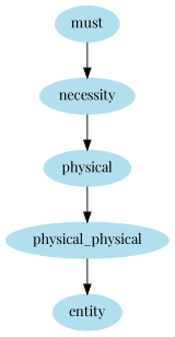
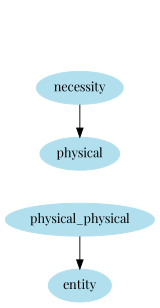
  digraph {
    fontname="Playfair Display"
    node [color=lightblue2 fontname="Playfair Display" style=filled]
    edge [fontname="Playfair Display"]
-   must
    necessity
    n3 [label=physical]
    n4 [label=physical_physical]
    entity
-   must -> necessity
    necessity -> n3
-   n3 -> n4
    n4 -> entity
  }
